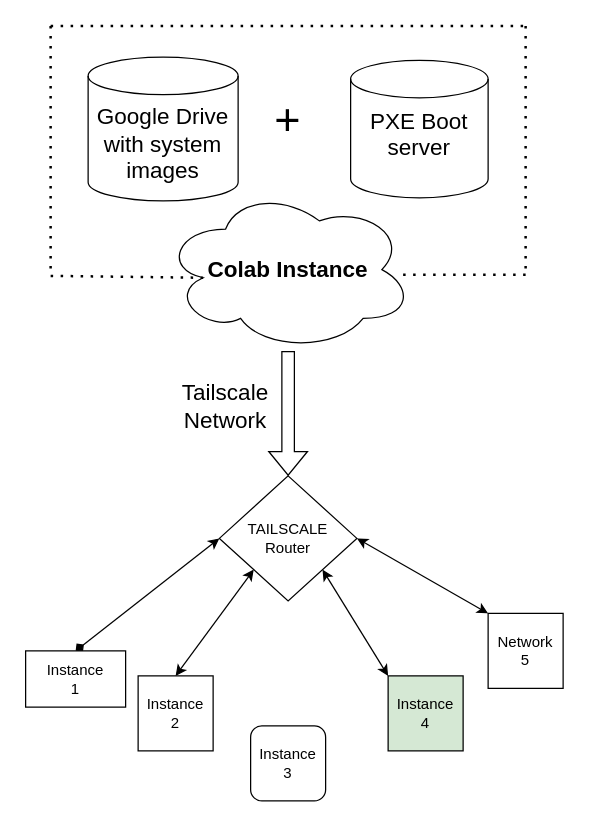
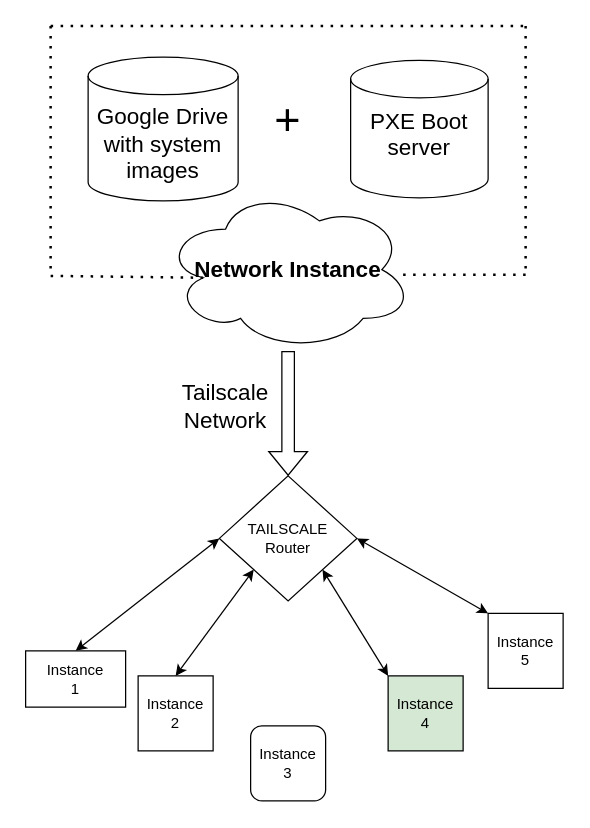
  <mxCell id="0" />
  <mxCell id="1" parent="0" />
  <mxCell id="2" value="" style="endArrow=none;dashed=1;html=1;dashPattern=1 3;strokeWidth=2;rounded=0;entryX=0.935;entryY=0.531;entryDx=0;entryDy=0;entryPerimeter=0;" edge="1" parent="1" target="3"><mxGeometry width="50" height="50" relative="1" as="geometry"><mxPoint x="420" y="219" as="sourcePoint" /><mxPoint x="430" y="240" as="targetPoint" /></mxGeometry></mxCell>
- <mxCell id="3" value="&lt;b&gt;&lt;font style=&quot;font-size: 18px;&quot;&gt;Colab Instance&lt;/font&gt;&lt;/b&gt;" style="ellipse;shape=cloud;whiteSpace=wrap;html=1;" vertex="1" parent="1"><mxGeometry x="130" y="150" width="200" height="130" as="geometry" /></mxCell>
+ <mxCell id="3" value="&lt;b&gt;&lt;font style=&quot;font-size: 18px;&quot;&gt;Network Instance&lt;/font&gt;&lt;/b&gt;" style="ellipse;shape=cloud;whiteSpace=wrap;html=1;" vertex="1" parent="1"><mxGeometry x="130" y="150" width="200" height="130" as="geometry" /></mxCell>
  <mxCell id="4" value="" style="endArrow=none;dashed=1;html=1;dashPattern=1 3;strokeWidth=2;rounded=0;" edge="1" parent="1"><mxGeometry width="50" height="50" relative="1" as="geometry"><mxPoint x="420" y="20" as="sourcePoint" /><mxPoint x="420" y="220" as="targetPoint" /></mxGeometry></mxCell>
  <mxCell id="5" value="" style="endArrow=none;dashed=1;html=1;dashPattern=1 3;strokeWidth=2;rounded=0;" edge="1" parent="1"><mxGeometry width="50" height="50" relative="1" as="geometry"><mxPoint x="40" y="20" as="sourcePoint" /><mxPoint x="420" y="20" as="targetPoint" /></mxGeometry></mxCell>
  <mxCell id="6" value="" style="endArrow=none;dashed=1;html=1;dashPattern=1 3;strokeWidth=2;rounded=0;" edge="1" parent="1"><mxGeometry width="50" height="50" relative="1" as="geometry"><mxPoint x="40" y="20" as="sourcePoint" /><mxPoint x="40" y="220" as="targetPoint" /></mxGeometry></mxCell>
  <mxCell id="7" value="" style="endArrow=none;dashed=1;html=1;dashPattern=1 3;strokeWidth=2;rounded=0;exitX=0.16;exitY=0.55;exitDx=0;exitDy=0;exitPerimeter=0;" edge="1" parent="1" source="3"><mxGeometry width="50" height="50" relative="1" as="geometry"><mxPoint x="380" y="290" as="sourcePoint" /><mxPoint x="40" y="220" as="targetPoint" /></mxGeometry></mxCell>
  <mxCell id="8" value="&lt;div&gt;&lt;font style=&quot;font-size: 18px;&quot;&gt;PXE Boot server&lt;/font&gt;&lt;/div&gt;&lt;div&gt;&lt;br&gt;&lt;/div&gt;" style="shape=cylinder3;whiteSpace=wrap;html=1;boundedLbl=1;backgroundOutline=1;size=15;" vertex="1" parent="1"><mxGeometry x="280" y="47.5" width="110" height="110" as="geometry" /></mxCell>
  <mxCell id="9" value="&lt;font style=&quot;font-size: 18px;&quot;&gt;Google Drive with system images&lt;/font&gt;" style="shape=cylinder3;whiteSpace=wrap;html=1;boundedLbl=1;backgroundOutline=1;size=15;" vertex="1" parent="1"><mxGeometry x="70" y="45" width="120" height="115" as="geometry" /></mxCell>
  <mxCell id="10" value="" style="shape=flexArrow;endArrow=classic;html=1;rounded=0;" edge="1" parent="1" source="3" target="12"><mxGeometry width="50" height="50" relative="1" as="geometry"><mxPoint x="380" y="350" as="sourcePoint" /><mxPoint x="420" y="340" as="targetPoint" /></mxGeometry></mxCell>
  <mxCell id="11" value="&lt;div&gt;&lt;font style=&quot;font-size: 36px;&quot;&gt;+&lt;/font&gt;&lt;/div&gt;" style="text;html=1;align=center;verticalAlign=middle;whiteSpace=wrap;rounded=0;" vertex="1" parent="1"><mxGeometry x="200" y="80" width="60" height="30" as="geometry" /></mxCell>
  <mxCell id="12" value="TAILSCALE&lt;br&gt;Router" style="rhombus;whiteSpace=wrap;html=1;" vertex="1" parent="1"><mxGeometry x="175" y="380" width="110" height="100" as="geometry" /></mxCell>
  <mxCell id="13" value="" style="endArrow=classic;startArrow=classic;html=1;rounded=0;exitX=1;exitY=0.5;exitDx=0;exitDy=0;entryX=0;entryY=0;entryDx=0;entryDy=0;" edge="1" parent="1" source="12" target="21"><mxGeometry width="50" height="50" relative="1" as="geometry"><mxPoint x="380" y="420" as="sourcePoint" /><mxPoint x="380" y="500" as="targetPoint" /></mxGeometry></mxCell>
- <mxCell id="14" value="" style="endArrow=diamond;startArrow=classic;html=1;rounded=0;exitX=0;exitY=0.5;exitDx=0;exitDy=0;entryX=0.5;entryY=0;entryDx=0;entryDy=0;" edge="1" parent="1" source="12" target="17"><mxGeometry width="50" height="50" relative="1" as="geometry"><mxPoint x="240" y="490" as="sourcePoint" /><mxPoint x="70" y="510" as="targetPoint" /></mxGeometry></mxCell>
+ <mxCell id="14" value="" style="endArrow=classic;startArrow=classic;html=1;rounded=0;exitX=0;exitY=0.5;exitDx=0;exitDy=0;entryX=0.5;entryY=0;entryDx=0;entryDy=0;" edge="1" parent="1" source="12" target="17"><mxGeometry width="50" height="50" relative="1" as="geometry"><mxPoint x="240" y="490" as="sourcePoint" /><mxPoint x="70" y="510" as="targetPoint" /></mxGeometry></mxCell>
  <mxCell id="15" value="" style="endArrow=classic;startArrow=classic;html=1;rounded=0;exitX=1;exitY=1;exitDx=0;exitDy=0;entryX=0;entryY=0;entryDx=0;entryDy=0;" edge="1" parent="1" source="12" target="20"><mxGeometry width="50" height="50" relative="1" as="geometry"><mxPoint x="250" y="500" as="sourcePoint" /><mxPoint x="330" y="530" as="targetPoint" /></mxGeometry></mxCell>
  <mxCell id="16" value="" style="endArrow=classic;startArrow=classic;html=1;rounded=0;exitX=0;exitY=1;exitDx=0;exitDy=0;entryX=0.5;entryY=0;entryDx=0;entryDy=0;" edge="1" parent="1" source="12" target="18"><mxGeometry width="50" height="50" relative="1" as="geometry"><mxPoint x="260" y="510" as="sourcePoint" /><mxPoint x="140" y="530" as="targetPoint" /></mxGeometry></mxCell>
  <mxCell id="17" value="&lt;div&gt;Instance &lt;br&gt;&lt;/div&gt;&lt;div&gt;1&lt;/div&gt;" style="whiteSpace=wrap;html=1;aspect=fixed;" vertex="1" parent="1"><mxGeometry x="20" y="520" width="80" height="45" as="geometry" /></mxCell>
  <mxCell id="18" value="&lt;div&gt;Instance&lt;/div&gt;&lt;div&gt;2&lt;/div&gt;" style="whiteSpace=wrap;html=1;aspect=fixed;" vertex="1" parent="1"><mxGeometry x="110" y="540" width="60" height="60" as="geometry" /></mxCell>
  <mxCell id="19" value="&lt;div&gt;Instance &lt;br&gt;&lt;/div&gt;&lt;div&gt;3&lt;/div&gt;" style="whiteSpace=wrap;html=1;aspect=fixed;rounded=1;" vertex="1" parent="1"><mxGeometry x="200" y="580" width="60" height="60" as="geometry" /></mxCell>
  <mxCell id="20" value="&lt;div&gt;Instance&lt;/div&gt;&lt;div&gt;4&lt;/div&gt;" style="whiteSpace=wrap;html=1;aspect=fixed;fillColor=#d5e8d4;" vertex="1" parent="1"><mxGeometry x="310" y="540" width="60" height="60" as="geometry" /></mxCell>
- <mxCell id="21" value="&lt;div&gt;Network&lt;/div&gt;&lt;div&gt;5&lt;/div&gt;" style="whiteSpace=wrap;html=1;aspect=fixed;" vertex="1" parent="1"><mxGeometry x="390" y="490" width="60" height="60" as="geometry" /></mxCell>
+ <mxCell id="21" value="&lt;div&gt;Instance&lt;/div&gt;&lt;div&gt;5&lt;/div&gt;" style="whiteSpace=wrap;html=1;aspect=fixed;" vertex="1" parent="1"><mxGeometry x="390" y="490" width="60" height="60" as="geometry" /></mxCell>
  <mxCell id="22" value="&lt;font style=&quot;font-size: 18px;&quot;&gt;Tailscale Network&lt;/font&gt;" style="text;html=1;align=center;verticalAlign=middle;whiteSpace=wrap;rounded=0;" vertex="1" parent="1"><mxGeometry x="150" y="310" width="60" height="30" as="geometry" /></mxCell>
